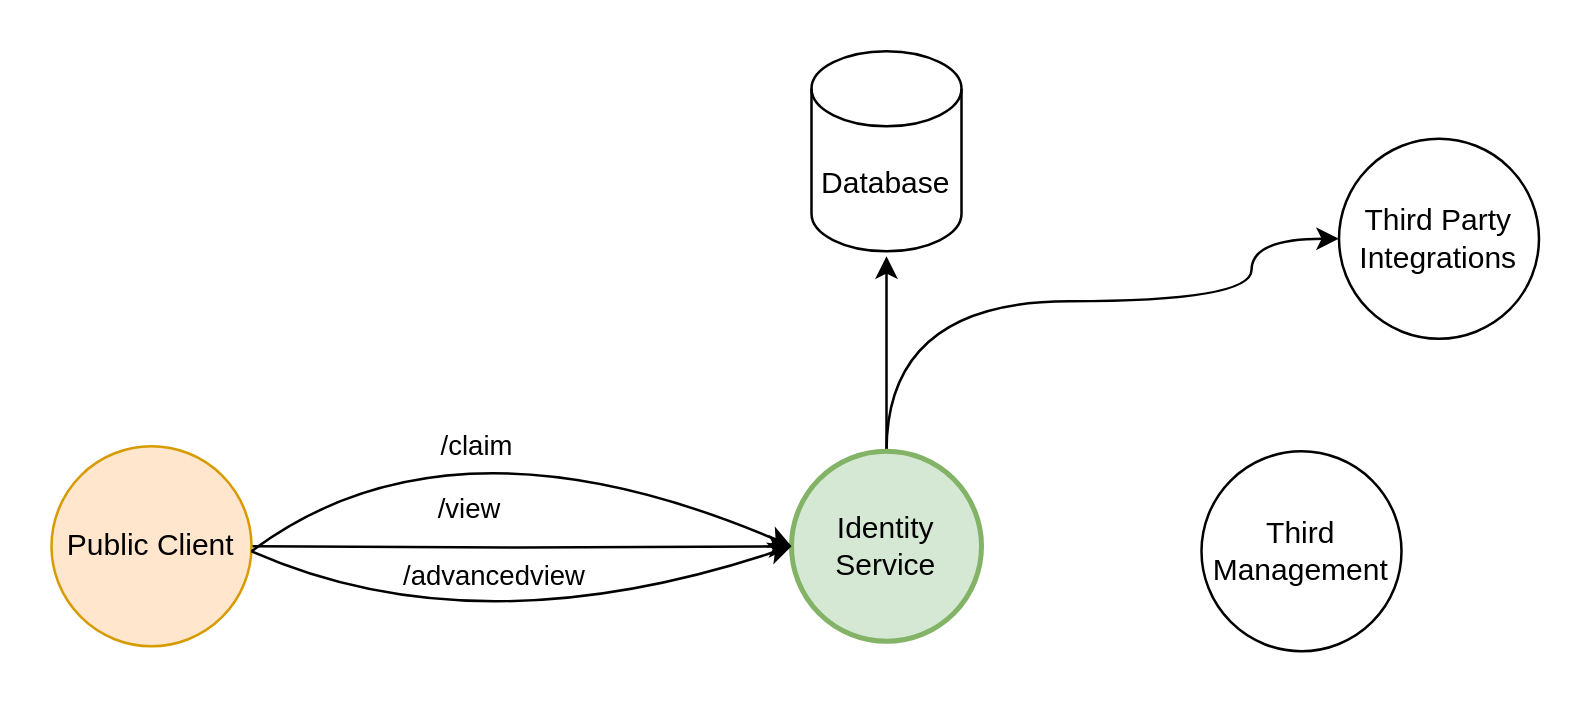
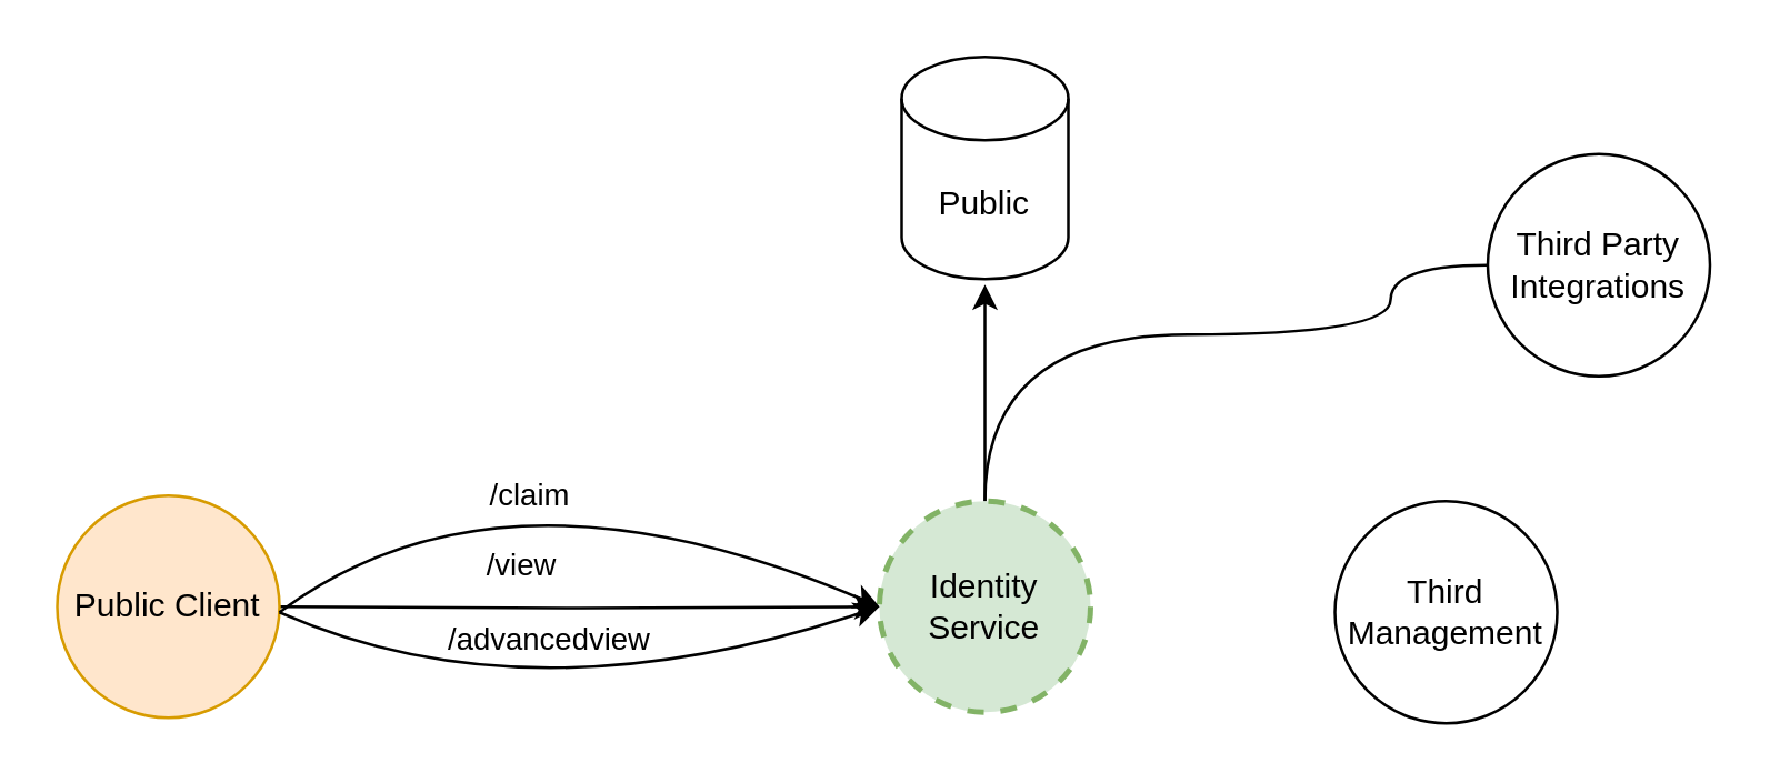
  <mxCell id="0" />
  <mxCell id="1" parent="0" />
  <mxCell id="2" value="" style="edgeStyle=orthogonalEdgeStyle;rounded=0;orthogonalLoop=1;jettySize=auto;html=1;" edge="1" parent="1" source="4"><mxGeometry relative="1" as="geometry"><mxPoint x="354" y="102" as="targetPoint" /></mxGeometry></mxCell>
- <mxCell id="3" style="edgeStyle=orthogonalEdgeStyle;rounded=0;orthogonalLoop=1;jettySize=auto;html=1;curved=1;" edge="1" parent="1" source="4" target="13"><mxGeometry relative="1" as="geometry"><Array as="points"><mxPoint x="354" y="120" /><mxPoint x="500" y="120" /></Array></mxGeometry></mxCell>
- <mxCell id="4" value="Identity Service" style="ellipse;aspect=fixed;strokeWidth=2;whiteSpace=wrap;fillColor=#d5e8d4;strokeColor=#82b366;" parent="1" vertex="1"><mxGeometry x="316" y="180" width="76" height="76" as="geometry" /></mxCell>
+ <mxCell id="3" style="edgeStyle=orthogonalEdgeStyle;rounded=0;orthogonalLoop=1;jettySize=auto;html=1;curved=1;endArrow=none;" edge="1" parent="1" source="4" target="13"><mxGeometry relative="1" as="geometry"><Array as="points"><mxPoint x="354" y="120" /><mxPoint x="500" y="120" /></Array></mxGeometry></mxCell>
+ <mxCell id="4" value="Identity Service" style="ellipse;aspect=fixed;strokeWidth=2;whiteSpace=wrap;fillColor=#d5e8d4;strokeColor=#82b366;dashed=1;" parent="1" vertex="1"><mxGeometry x="316" y="180" width="76" height="76" as="geometry" /></mxCell>
  <mxCell id="5" style="edgeStyle=orthogonalEdgeStyle;rounded=0;orthogonalLoop=1;jettySize=auto;html=1;entryX=0;entryY=0.5;entryDx=0;entryDy=0;" edge="1" parent="1" target="4"><mxGeometry relative="1" as="geometry"><mxPoint x="100" y="218" as="sourcePoint" /></mxGeometry></mxCell>
  <mxCell id="6" value="/view" style="edgeLabel;html=1;align=center;verticalAlign=middle;resizable=0;points=[];" vertex="1" connectable="0" parent="5"><mxGeometry x="-0.194" y="-1" relative="1" as="geometry"><mxPoint y="-17" as="offset" /></mxGeometry></mxCell>
  <mxCell id="7" value="Public Client" style="ellipse;whiteSpace=wrap;html=1;aspect=fixed;fillColor=#ffe6cc;strokeColor=#d79b00;" vertex="1" parent="1"><mxGeometry x="20" y="178" width="80" height="80" as="geometry" /></mxCell>
- <mxCell id="8" value="Database" style="shape=cylinder3;whiteSpace=wrap;html=1;boundedLbl=1;backgroundOutline=1;size=15;" vertex="1" parent="1"><mxGeometry x="324" y="20" width="60" height="80" as="geometry" /></mxCell>
+ <mxCell id="8" value="Public" style="shape=cylinder3;whiteSpace=wrap;html=1;boundedLbl=1;backgroundOutline=1;size=15;" vertex="1" parent="1"><mxGeometry x="324" y="20" width="60" height="80" as="geometry" /></mxCell>
  <mxCell id="9" value="" style="endArrow=classic;html=1;rounded=0;curved=1;entryX=0;entryY=0.5;entryDx=0;entryDy=0;" edge="1" parent="1" target="4"><mxGeometry width="50" height="50" relative="1" as="geometry"><mxPoint x="100" y="220" as="sourcePoint" /><mxPoint x="320" y="270" as="targetPoint" /><Array as="points"><mxPoint x="190" y="260" /></Array></mxGeometry></mxCell>
  <mxCell id="10" value="/advancedview" style="edgeLabel;html=1;align=center;verticalAlign=middle;resizable=0;points=[];" vertex="1" connectable="0" parent="9"><mxGeometry x="-0.219" y="18" relative="1" as="geometry"><mxPoint x="7" y="-11" as="offset" /></mxGeometry></mxCell>
  <mxCell id="11" value="" style="endArrow=classic;html=1;rounded=0;curved=1;entryX=0;entryY=0.5;entryDx=0;entryDy=0;" edge="1" parent="1" target="4"><mxGeometry width="50" height="50" relative="1" as="geometry"><mxPoint x="100" y="220" as="sourcePoint" /><mxPoint x="290" y="160" as="targetPoint" /><Array as="points"><mxPoint x="180" y="160" /></Array></mxGeometry></mxCell>
  <mxCell id="12" value="/claim" style="edgeLabel;html=1;align=center;verticalAlign=middle;resizable=0;points=[];" vertex="1" connectable="0" parent="11"><mxGeometry x="-0.03" y="-22" relative="1" as="geometry"><mxPoint y="-11" as="offset" /></mxGeometry></mxCell>
  <mxCell id="13" value="Third Party Integrations" style="ellipse;whiteSpace=wrap;html=1;aspect=fixed;" vertex="1" parent="1"><mxGeometry x="535" y="55" width="80" height="80" as="geometry" /></mxCell>
  <mxCell id="14" value="Third Management" style="ellipse;whiteSpace=wrap;html=1;aspect=fixed;" vertex="1" parent="1"><mxGeometry x="480" y="180" width="80" height="80" as="geometry" /></mxCell>
